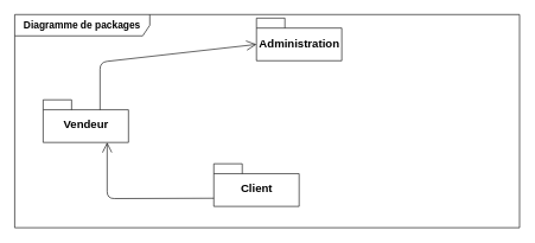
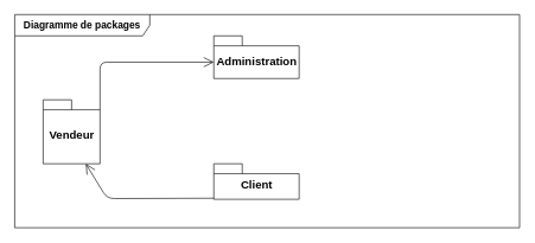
  <mxCell id="0" />
  <mxCell id="1" parent="0" />
  <mxCell id="2" value="&lt;b&gt;&lt;font style=&quot;font-size: 14px&quot;&gt;Diagramme de packages&lt;/font&gt;&lt;/b&gt;" style="shape=umlFrame;whiteSpace=wrap;html=1;width=190;height=30;" vertex="1" parent="1"><mxGeometry x="20" y="20" width="710" height="300" as="geometry" /></mxCell>
- <mxCell id="3" value="&lt;font style=&quot;font-size: 16px&quot;&gt;Client&lt;/font&gt;" style="shape=folder;fontStyle=1;spacingTop=10;tabWidth=40;tabHeight=14;tabPosition=left;html=1;" vertex="1" parent="1"><mxGeometry x="300" y="230" width="120" height="60" as="geometry" /></mxCell>
- <mxCell id="4" value="&lt;font style=&quot;font-size: 16px&quot;&gt;Vendeur&lt;/font&gt;" style="shape=folder;fontStyle=1;spacingTop=10;tabWidth=40;tabHeight=14;tabPosition=left;html=1;" vertex="1" parent="1"><mxGeometry x="60" y="140" width="120" height="60" as="geometry" /></mxCell>
- <mxCell id="5" value="&lt;font style=&quot;font-size: 16px&quot;&gt;Administration&lt;/font&gt;" style="shape=folder;fontStyle=1;spacingTop=10;tabWidth=40;tabHeight=14;tabPosition=left;html=1;" vertex="1" parent="1"><mxGeometry x="360" y="25" width="120" height="60" as="geometry" /></mxCell>
+ <mxCell id="3" value="&lt;font style=&quot;font-size: 16px&quot;&gt;Client&lt;/font&gt;" style="shape=folder;fontStyle=1;spacingTop=10;tabWidth=40;tabHeight=14;tabPosition=left;html=1;" vertex="1" parent="1"><mxGeometry x="300" y="230" width="120" height="50" as="geometry" /></mxCell>
+ <mxCell id="4" value="&lt;font style=&quot;font-size: 16px&quot;&gt;Vendeur&lt;/font&gt;" style="shape=folder;fontStyle=1;spacingTop=10;tabWidth=40;tabHeight=14;tabPosition=left;html=1;" vertex="1" parent="1"><mxGeometry x="60" y="140" width="80" height="90" as="geometry" /></mxCell>
+ <mxCell id="5" value="&lt;font style=&quot;font-size: 16px&quot;&gt;Administration&lt;/font&gt;" style="shape=folder;fontStyle=1;spacingTop=10;tabWidth=40;tabHeight=14;tabPosition=left;html=1;" vertex="1" parent="1"><mxGeometry x="300" y="50" width="120" height="60" as="geometry" /></mxCell>
  <mxCell id="6" value="" style="endArrow=open;endFill=1;endSize=12;html=1;entryX=0.75;entryY=1;entryDx=0;entryDy=0;entryPerimeter=0;exitX=0;exitY=0;exitDx=0;exitDy=48.5;exitPerimeter=0;" edge="1" parent="1" source="3" target="4"><mxGeometry width="160" relative="1" as="geometry"><mxPoint x="40" y="259.5" as="sourcePoint" /><mxPoint x="200" y="259.5" as="targetPoint" /><Array as="points"><mxPoint x="150" y="279" /></Array></mxGeometry></mxCell>
  <mxCell id="7" value="" style="endArrow=open;endFill=1;endSize=12;html=1;entryX=0;entryY=0;entryDx=0;entryDy=37;entryPerimeter=0;exitX=0;exitY=0;exitDx=80;exitDy=14;exitPerimeter=0;" edge="1" parent="1" source="4" target="5"><mxGeometry width="160" relative="1" as="geometry"><mxPoint x="350" y="170" as="sourcePoint" /><mxPoint x="510" y="170" as="targetPoint" /><Array as="points"><mxPoint x="140" y="87" /></Array></mxGeometry></mxCell>
